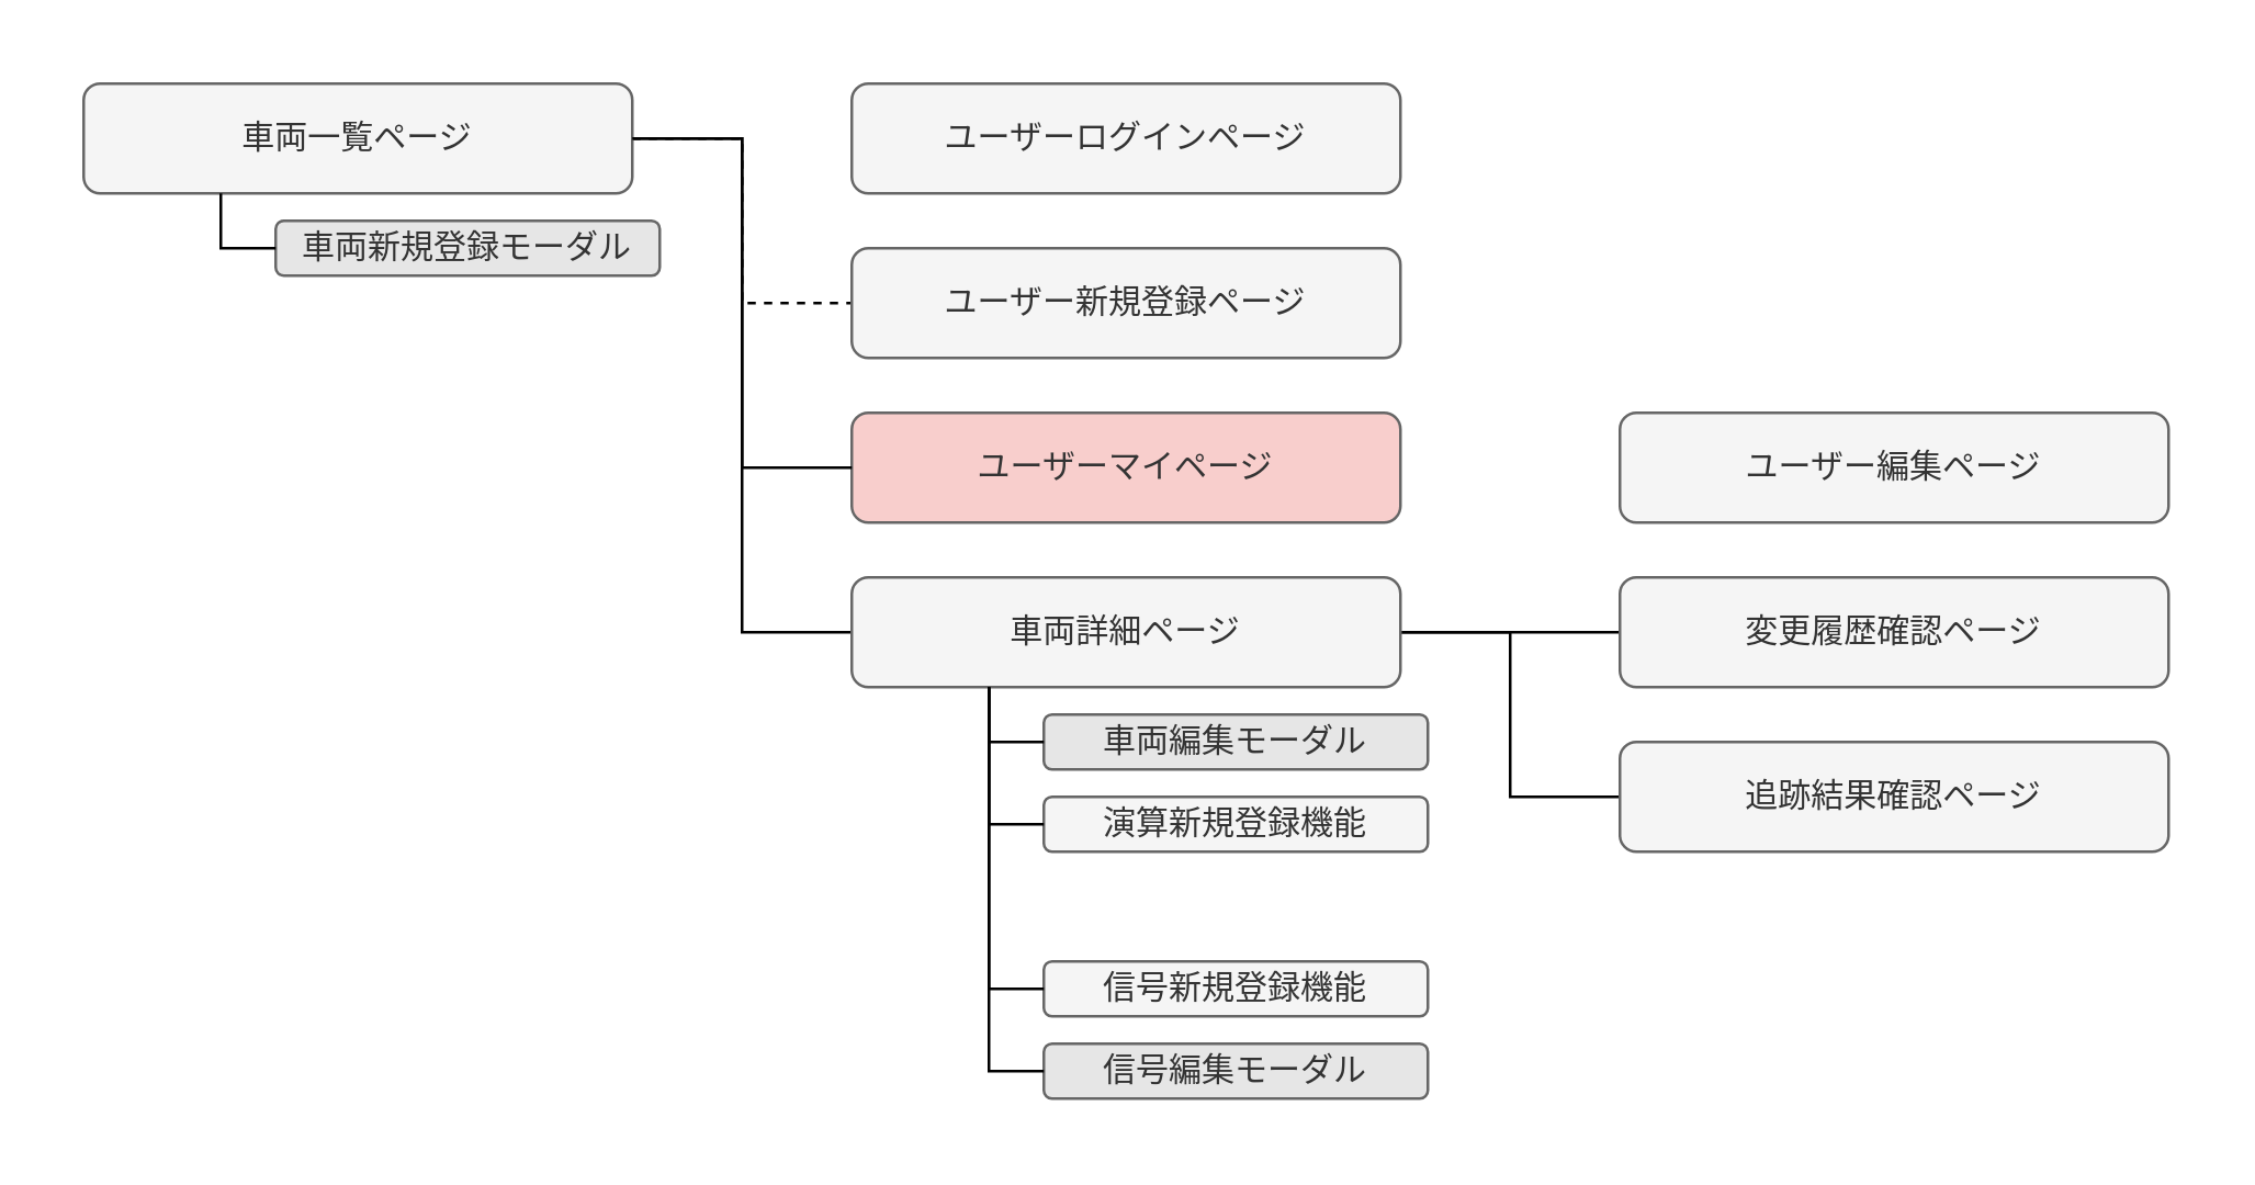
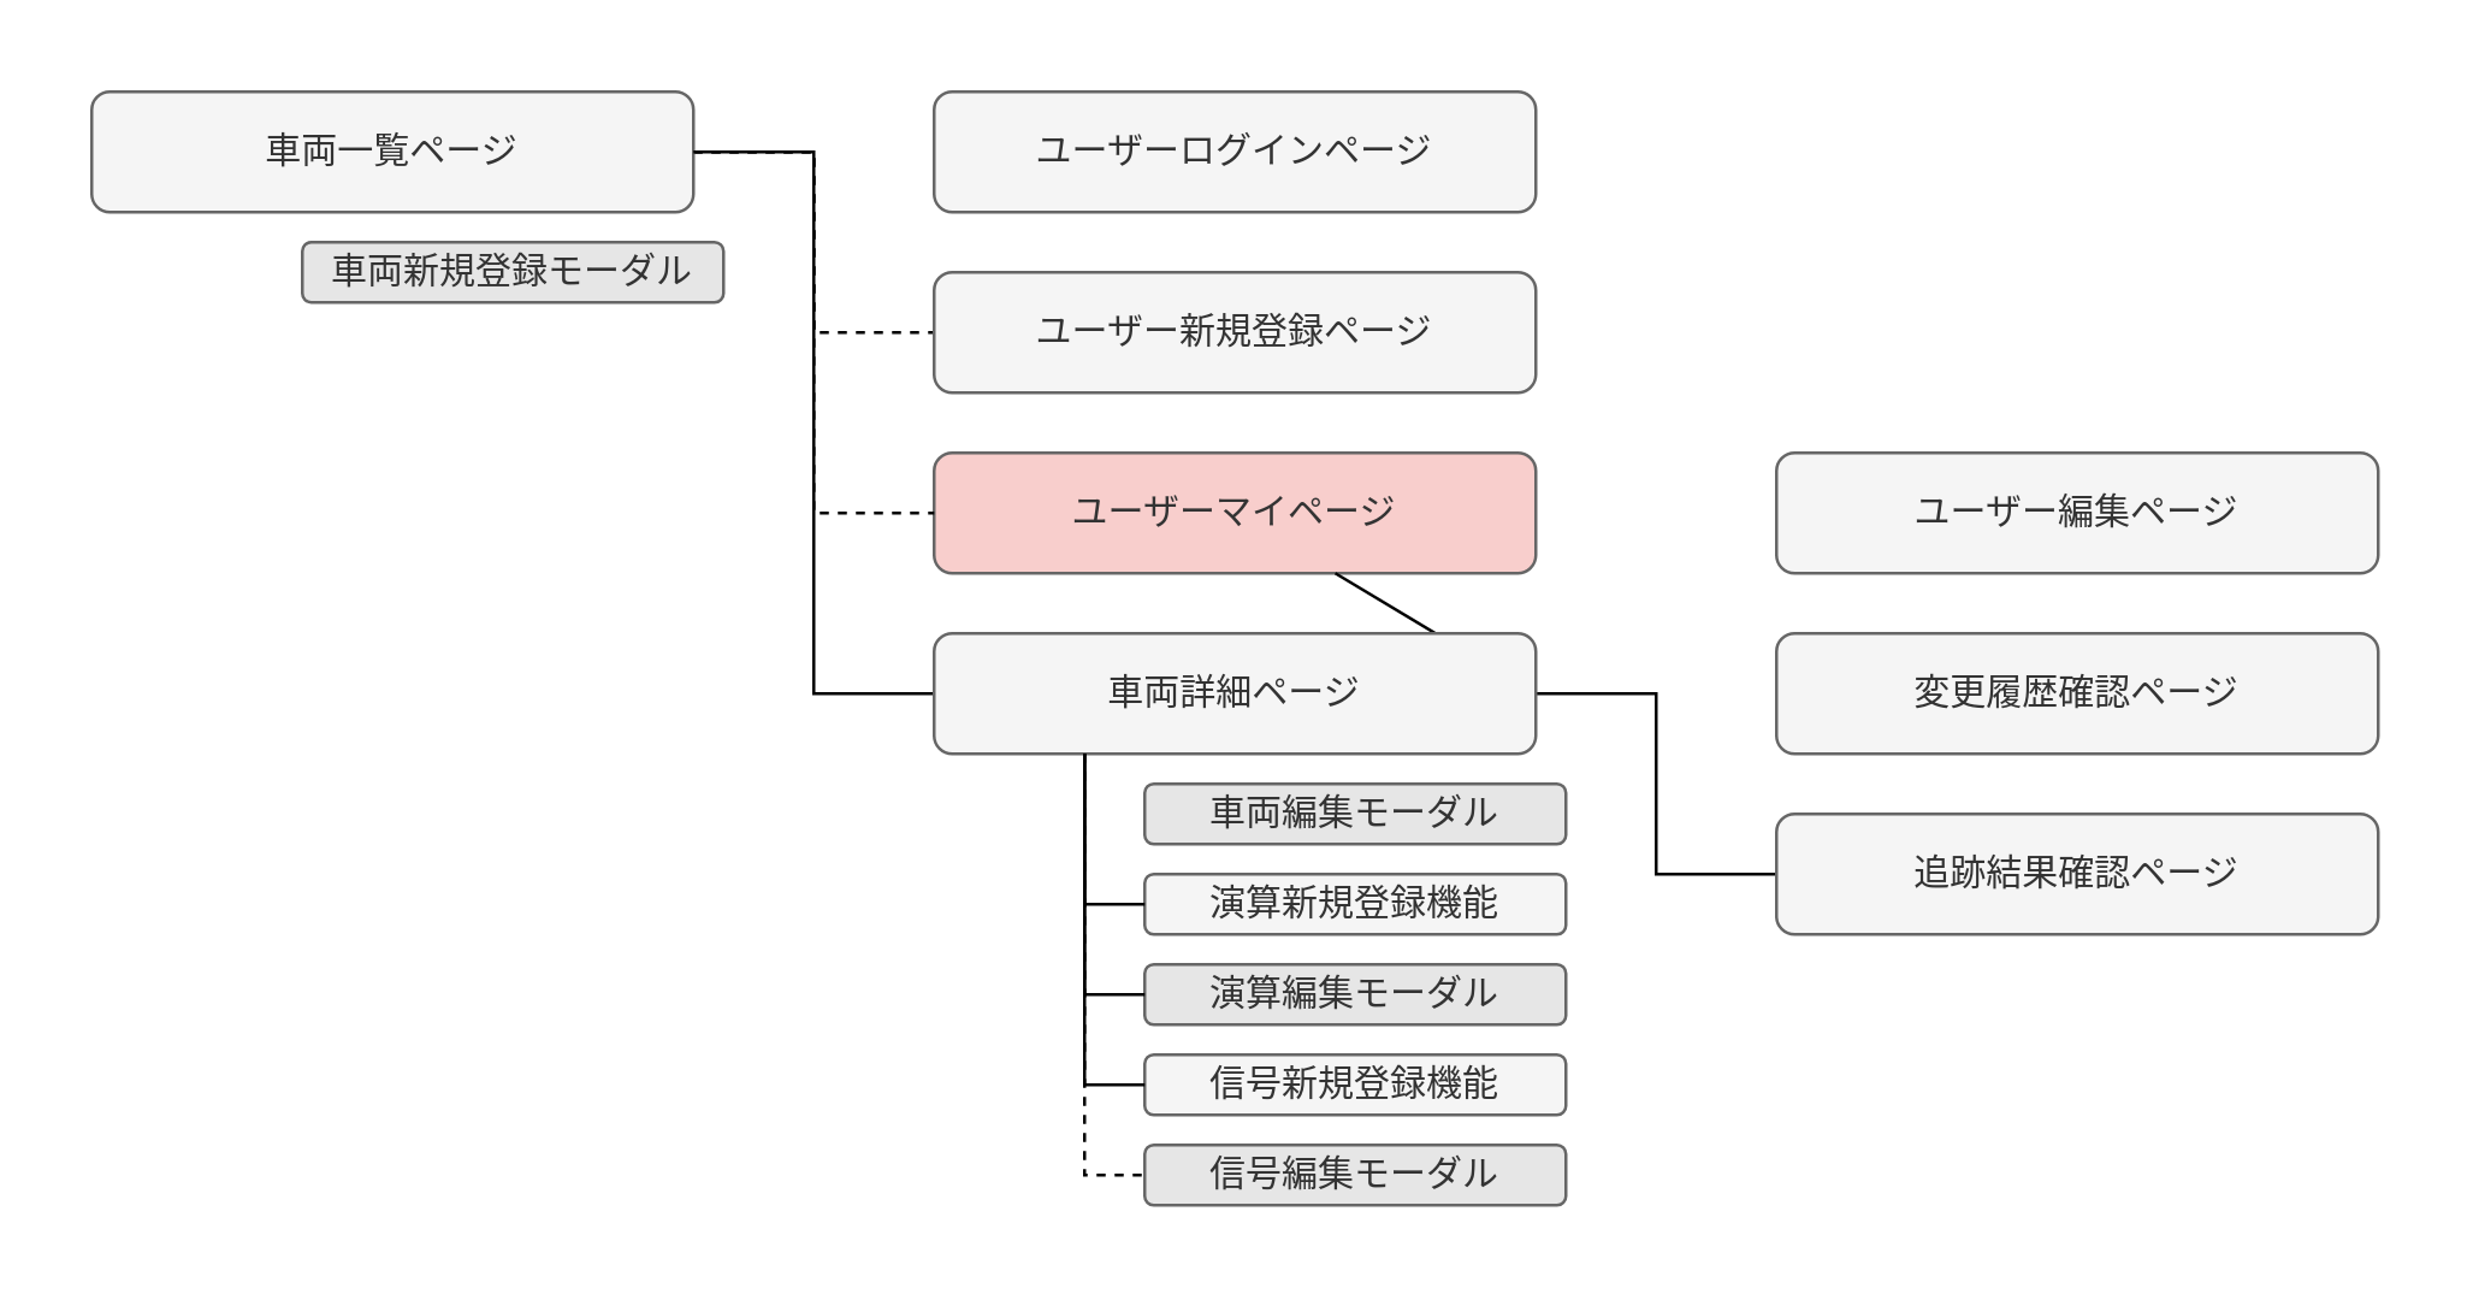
  <mxCell id="0" />
  <mxCell id="1" parent="0" />
  <mxCell id="2" value="" style="whiteSpace=wrap;html=1;fontSize=16;strokeColor=none;" vertex="1" parent="1"><mxGeometry x="20" y="20" width="780" height="390" as="geometry" /></mxCell>
  <mxCell id="3" style="edgeStyle=none;html=1;entryX=0;entryY=0.5;entryDx=0;entryDy=0;exitX=1;exitY=0.5;exitDx=0;exitDy=0;rounded=0;curved=0;endArrow=none;endFill=0;dashed=1;" parent="1" source="5" target="7" edge="1"><mxGeometry relative="1" as="geometry"><Array as="points"><mxPoint x="270" y="50" /><mxPoint x="270" y="110" /></Array></mxGeometry></mxCell>
  <mxCell id="4" style="edgeStyle=none;html=1;entryX=0;entryY=0.5;entryDx=0;entryDy=0;exitX=1;exitY=0.5;exitDx=0;exitDy=0;rounded=0;curved=0;endArrow=none;endFill=0;" parent="1" source="5" target="12" edge="1"><mxGeometry relative="1" as="geometry"><Array as="points"><mxPoint x="270" y="50" /><mxPoint x="270" y="230" /></Array></mxGeometry></mxCell>
  <mxCell id="5" value="車両一覧ページ" style="whiteSpace=wrap;html=1;fillColor=#f5f5f5;strokeColor=#666666;rounded=1;fontColor=#333333;" parent="1" vertex="1"><mxGeometry x="30" y="30" width="200" height="40" as="geometry" /></mxCell>
  <mxCell id="6" value="ユーザーログインページ" style="whiteSpace=wrap;html=1;fillColor=#f5f5f5;strokeColor=#666666;rounded=1;fontColor=#333333;" parent="1" vertex="1"><mxGeometry x="310" y="30" width="200" height="40" as="geometry" /></mxCell>
  <mxCell id="7" value="ユーザー新規登録ページ" style="whiteSpace=wrap;html=1;fillColor=#f5f5f5;strokeColor=#666666;rounded=1;fontColor=#333333;" parent="1" vertex="1"><mxGeometry x="310" y="90" width="200" height="40" as="geometry" /></mxCell>
  <mxCell id="8" value="ユーザーマイページ" style="whiteSpace=wrap;html=1;fillColor=#f8cecc;strokeColor=#666666;rounded=1;fontColor=#333333;" parent="1" vertex="1"><mxGeometry x="310" y="150" width="200" height="40" as="geometry" /></mxCell>
  <mxCell id="9" value="車両新規登録モーダル" style="whiteSpace=wrap;html=1;fillColor=#E6E6E6;strokeColor=#666666;rounded=1;fontColor=#333333;gradientColor=none;" parent="1" vertex="1"><mxGeometry x="100" y="80" width="140" height="20" as="geometry" /></mxCell>
- <mxCell id="10" style="edgeStyle=none;html=1;exitX=1;exitY=0.5;exitDx=0;exitDy=0;entryX=0;entryY=0.5;entryDx=0;entryDy=0;rounded=0;curved=0;endArrow=none;endFill=0;" parent="1" source="12" target="18" edge="1"><mxGeometry relative="1" as="geometry" /></mxCell>
+ <mxCell id="10" style="edgeStyle=none;html=1;exitX=1;exitY=0.5;exitDx=0;exitDy=0;rounded=0;curved=0;endArrow=none;endFill=0;" parent="1" source="12" target="8" edge="1"><mxGeometry relative="1" as="geometry" /></mxCell>
  <mxCell id="11" style="edgeStyle=none;html=1;entryX=0;entryY=0.5;entryDx=0;entryDy=0;exitX=1;exitY=0.5;exitDx=0;exitDy=0;endArrow=none;endFill=0;rounded=0;curved=0;" parent="1" source="12" target="19" edge="1"><mxGeometry relative="1" as="geometry"><Array as="points"><mxPoint x="550" y="230" /><mxPoint x="550" y="290" /></Array></mxGeometry></mxCell>
  <mxCell id="12" value="車両詳細ページ" style="whiteSpace=wrap;html=1;fillColor=#f5f5f5;strokeColor=#666666;rounded=1;fontColor=#333333;" parent="1" vertex="1"><mxGeometry x="310" y="210" width="200" height="40" as="geometry" /></mxCell>
  <mxCell id="13" value="車両編集モーダル" style="whiteSpace=wrap;html=1;fillColor=#E6E6E6;strokeColor=#666666;rounded=1;fontColor=#333333;gradientColor=none;" parent="1" vertex="1"><mxGeometry x="380" y="260" width="140" height="20" as="geometry" /></mxCell>
+ <mxCell id="14" value="演算編集モーダル" style="whiteSpace=wrap;html=1;fillColor=#E6E6E6;strokeColor=#666666;rounded=1;fontColor=#333333;gradientColor=none;" parent="1" vertex="1"><mxGeometry x="380" y="320" width="140" height="20" as="geometry" /></mxCell>
  <mxCell id="15" value="信号新規登録機能" style="whiteSpace=wrap;html=1;fillColor=#f5f5f5;strokeColor=#666666;rounded=1;fontColor=#333333;" parent="1" vertex="1"><mxGeometry x="380" y="350" width="140" height="20" as="geometry" /></mxCell>
  <mxCell id="16" value="演算新規登録機能" style="whiteSpace=wrap;html=1;fillColor=#f5f5f5;strokeColor=#666666;rounded=1;fontColor=#333333;" parent="1" vertex="1"><mxGeometry x="380" y="290" width="140" height="20" as="geometry" /></mxCell>
  <mxCell id="17" value="信号編集モーダル" style="whiteSpace=wrap;html=1;fillColor=#E6E6E6;strokeColor=#666666;rounded=1;fontColor=#333333;gradientColor=none;" parent="1" vertex="1"><mxGeometry x="380" y="380" width="140" height="20" as="geometry" /></mxCell>
  <mxCell id="18" value="変更履歴確認ページ" style="whiteSpace=wrap;html=1;fillColor=#f5f5f5;strokeColor=#666666;rounded=1;fontColor=#333333;" parent="1" vertex="1"><mxGeometry x="590" y="210" width="200" height="40" as="geometry" /></mxCell>
  <mxCell id="19" value="追跡結果確認ページ" style="whiteSpace=wrap;html=1;fillColor=#f5f5f5;strokeColor=#666666;rounded=1;fontColor=#333333;" parent="1" vertex="1"><mxGeometry x="590" y="270" width="200" height="40" as="geometry" /></mxCell>
- <mxCell id="20" style="edgeStyle=none;html=1;entryX=0;entryY=0.5;entryDx=0;entryDy=0;exitX=1;exitY=0.5;exitDx=0;exitDy=0;rounded=0;curved=0;endArrow=none;endFill=0;" parent="1" source="5" target="8" edge="1"><mxGeometry relative="1" as="geometry"><mxPoint x="240" y="60" as="sourcePoint" /><mxPoint x="320" y="120" as="targetPoint" /><Array as="points"><mxPoint x="270" y="50" /><mxPoint x="270" y="170" /></Array></mxGeometry></mxCell>
- <mxCell id="21" style="edgeStyle=none;html=1;entryX=0;entryY=0.5;entryDx=0;entryDy=0;exitX=0.25;exitY=1;exitDx=0;exitDy=0;rounded=0;curved=0;endArrow=none;endFill=0;" parent="1" source="5" target="9" edge="1"><mxGeometry relative="1" as="geometry"><mxPoint x="240" y="60" as="sourcePoint" /><mxPoint x="320" y="120" as="targetPoint" /><Array as="points"><mxPoint x="80" y="90" /></Array></mxGeometry></mxCell>
- <mxCell id="22" style="edgeStyle=none;html=1;entryX=0;entryY=0.5;entryDx=0;entryDy=0;rounded=0;curved=0;endArrow=none;endFill=0;exitX=0.25;exitY=1;exitDx=0;exitDy=0;" parent="1" source="12" target="13" edge="1"><mxGeometry relative="1" as="geometry"><mxPoint x="350" y="250" as="sourcePoint" /><mxPoint x="320" y="240" as="targetPoint" /><Array as="points"><mxPoint x="360" y="270" /></Array></mxGeometry></mxCell>
+ <mxCell id="20" style="edgeStyle=none;html=1;entryX=0;entryY=0.5;entryDx=0;entryDy=0;exitX=1;exitY=0.5;exitDx=0;exitDy=0;rounded=0;curved=0;endArrow=none;endFill=0;dashed=1;" parent="1" source="5" target="8" edge="1"><mxGeometry relative="1" as="geometry"><mxPoint x="240" y="60" as="sourcePoint" /><mxPoint x="320" y="120" as="targetPoint" /><Array as="points"><mxPoint x="270" y="50" /><mxPoint x="270" y="170" /></Array></mxGeometry></mxCell>
  <mxCell id="23" style="edgeStyle=none;html=1;entryX=0;entryY=0.5;entryDx=0;entryDy=0;rounded=0;curved=0;endArrow=none;endFill=0;exitX=0.25;exitY=1;exitDx=0;exitDy=0;" parent="1" source="12" target="16" edge="1"><mxGeometry relative="1" as="geometry"><mxPoint x="370" y="260" as="sourcePoint" /><mxPoint x="390" y="280" as="targetPoint" /><Array as="points"><mxPoint x="360" y="300" /></Array></mxGeometry></mxCell>
+ <mxCell id="24" style="edgeStyle=none;html=1;entryX=0;entryY=0.5;entryDx=0;entryDy=0;rounded=0;curved=0;endArrow=none;endFill=0;exitX=0.25;exitY=1;exitDx=0;exitDy=0;" parent="1" source="12" target="14" edge="1"><mxGeometry relative="1" as="geometry"><mxPoint x="370" y="260" as="sourcePoint" /><mxPoint x="390" y="310" as="targetPoint" /><Array as="points"><mxPoint x="360" y="330" /></Array></mxGeometry></mxCell>
  <mxCell id="25" style="edgeStyle=none;html=1;entryX=0;entryY=0.5;entryDx=0;entryDy=0;rounded=0;curved=0;endArrow=none;endFill=0;exitX=0.25;exitY=1;exitDx=0;exitDy=0;" parent="1" source="12" target="15" edge="1"><mxGeometry relative="1" as="geometry"><mxPoint x="370" y="260" as="sourcePoint" /><mxPoint x="390" y="340" as="targetPoint" /><Array as="points"><mxPoint x="360" y="360" /></Array></mxGeometry></mxCell>
- <mxCell id="26" style="edgeStyle=none;html=1;entryX=0;entryY=0.5;entryDx=0;entryDy=0;rounded=0;curved=0;endArrow=none;endFill=0;exitX=0.25;exitY=1;exitDx=0;exitDy=0;" parent="1" source="12" target="17" edge="1"><mxGeometry relative="1" as="geometry"><mxPoint x="370" y="260" as="sourcePoint" /><mxPoint x="390" y="370" as="targetPoint" /><Array as="points"><mxPoint x="360" y="390" /></Array></mxGeometry></mxCell>
+ <mxCell id="26" style="edgeStyle=none;html=1;entryX=0;entryY=0.5;entryDx=0;entryDy=0;rounded=0;curved=0;endArrow=none;endFill=0;exitX=0.25;exitY=1;exitDx=0;exitDy=0;dashed=1;" parent="1" source="12" target="17" edge="1"><mxGeometry relative="1" as="geometry"><mxPoint x="370" y="260" as="sourcePoint" /><mxPoint x="390" y="370" as="targetPoint" /><Array as="points"><mxPoint x="360" y="390" /></Array></mxGeometry></mxCell>
  <mxCell id="27" value="ユーザー編集ページ" style="whiteSpace=wrap;html=1;fillColor=#f5f5f5;strokeColor=#666666;rounded=1;fontColor=#333333;" parent="1" vertex="1"><mxGeometry x="590" y="150" width="200" height="40" as="geometry" /></mxCell>
